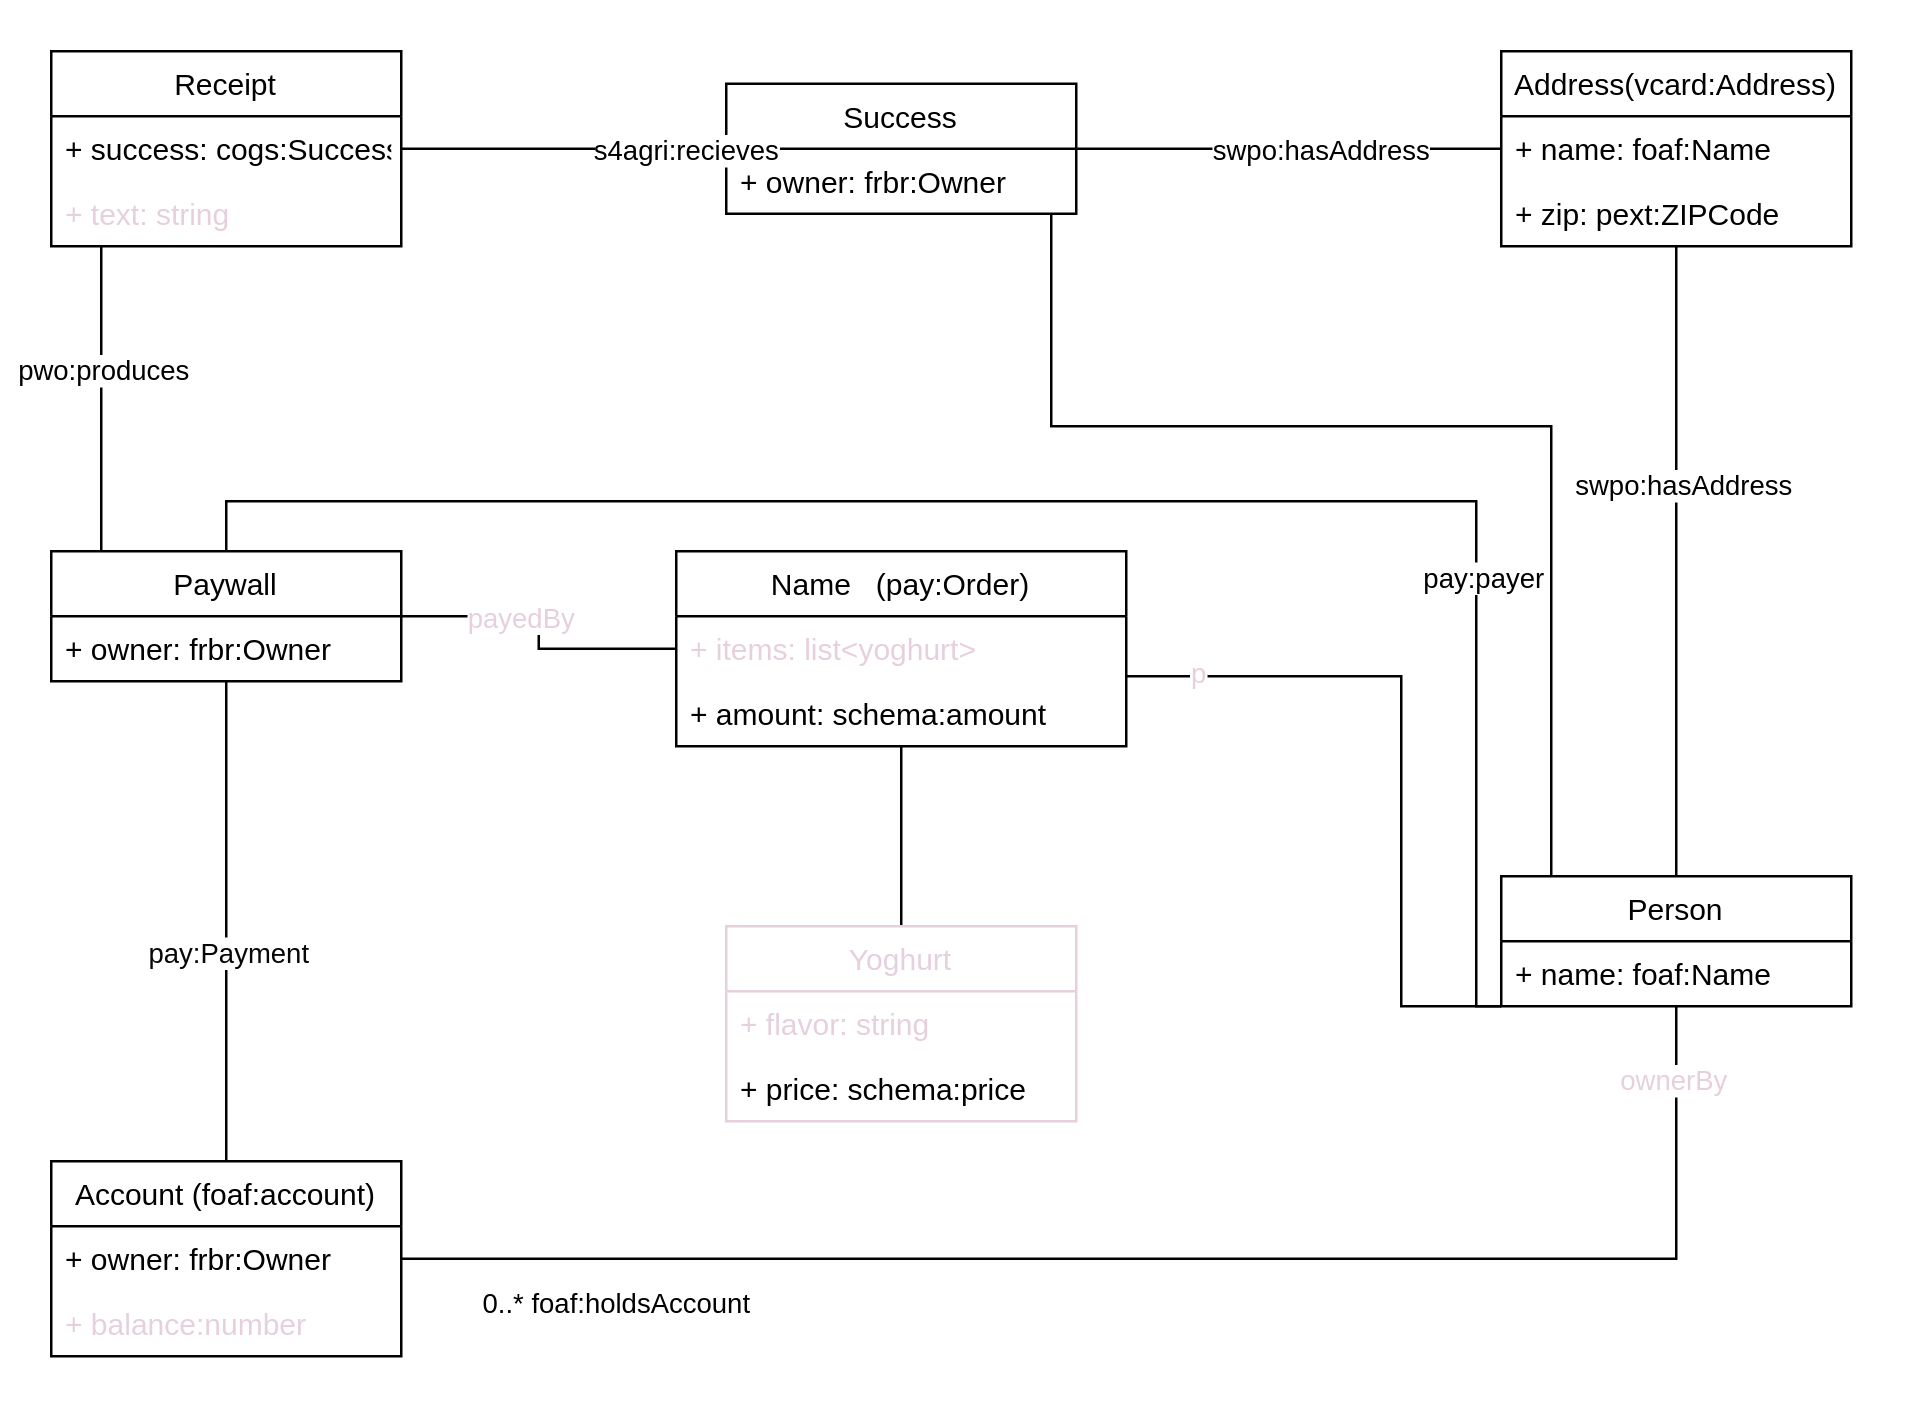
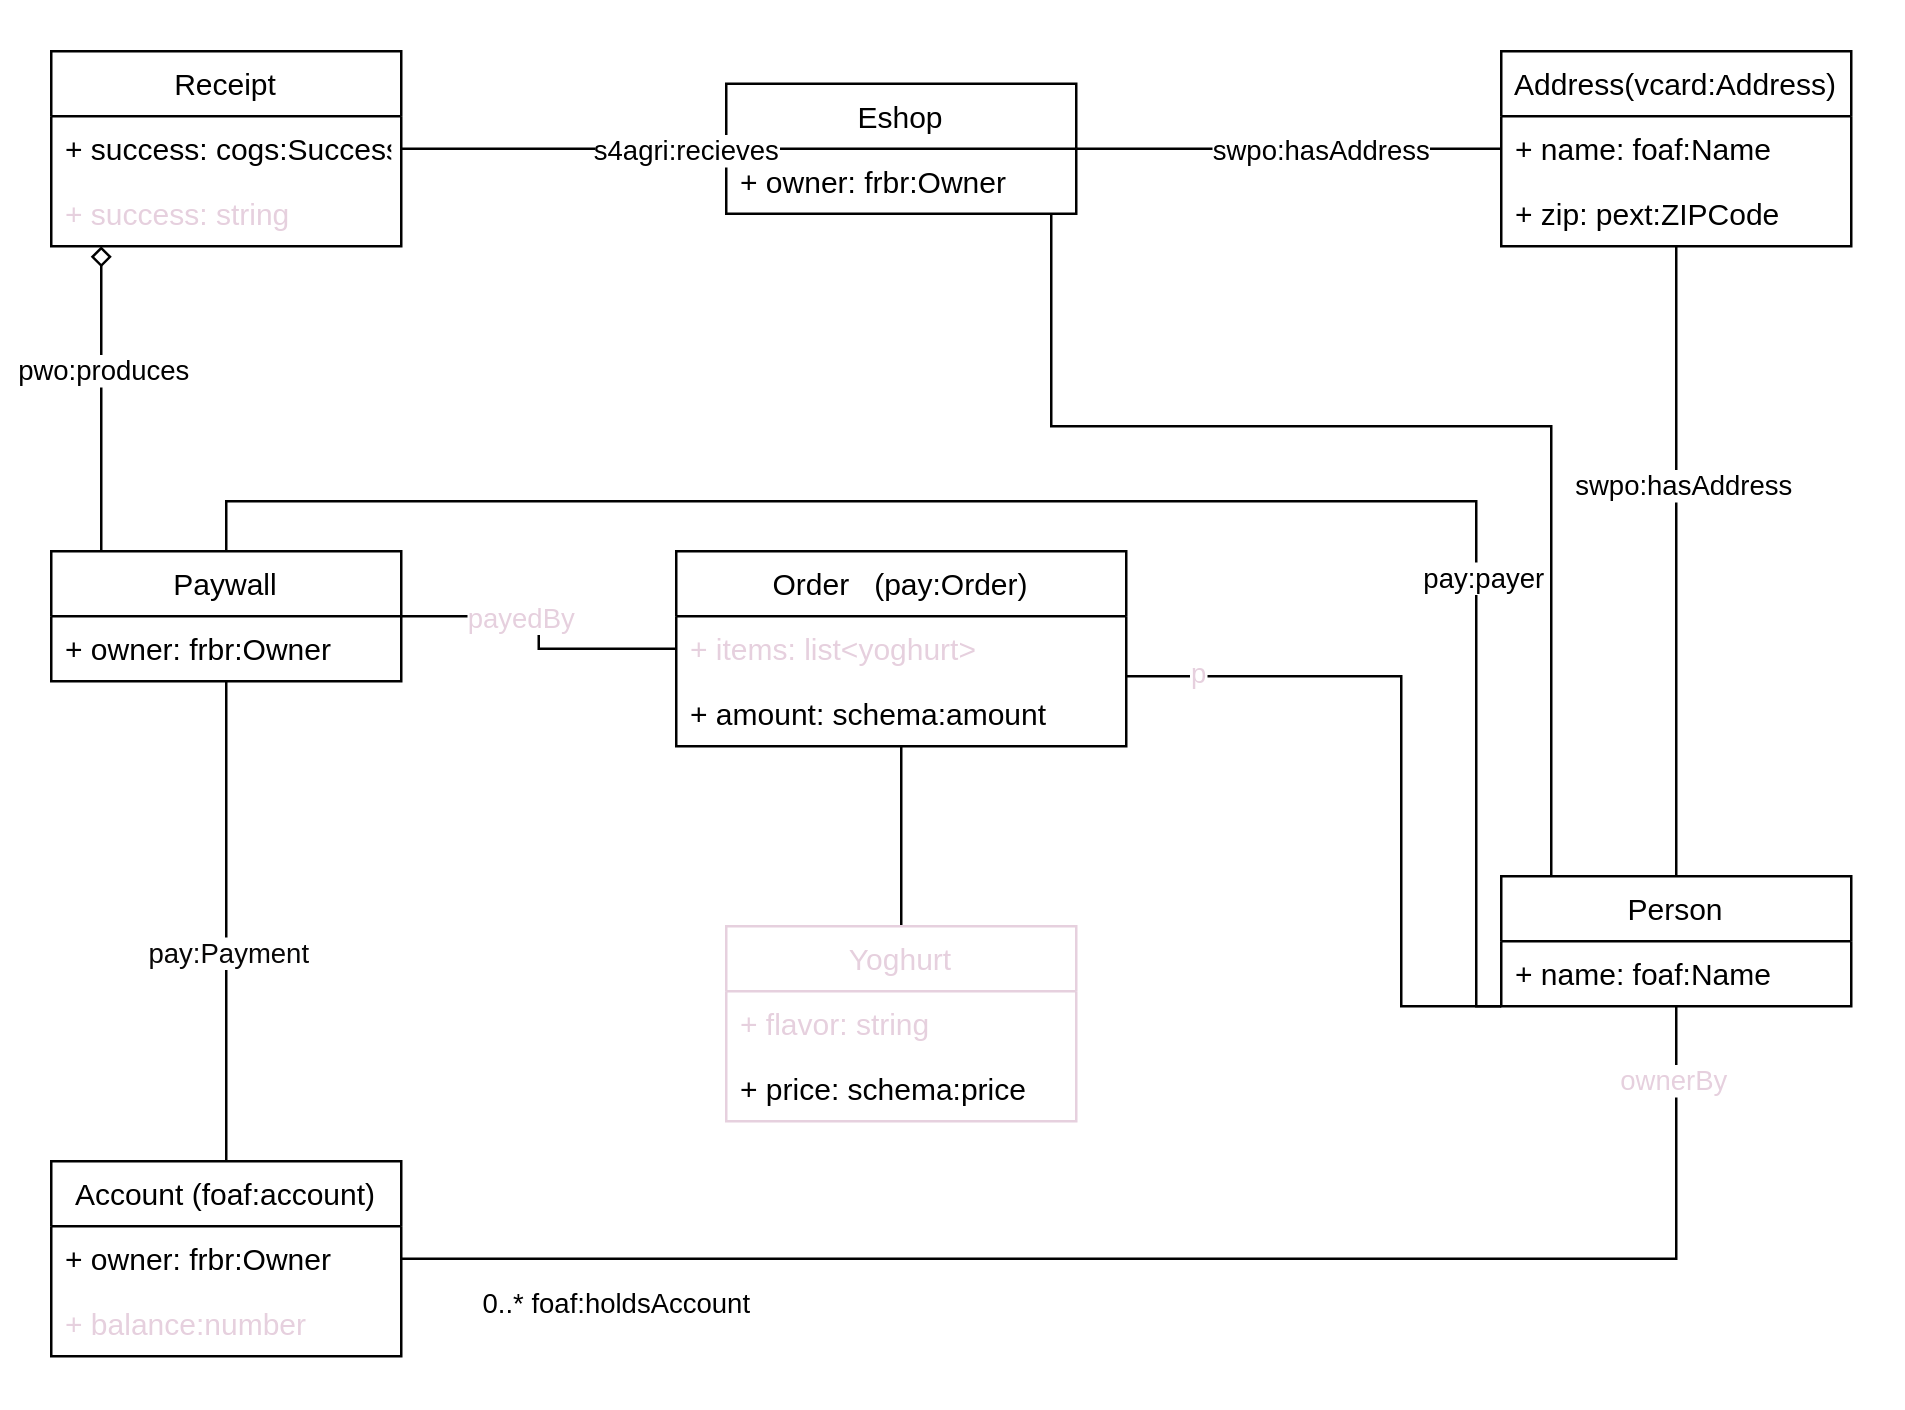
  <mxCell id="0" />
  <mxCell id="1" parent="0" />
  <mxCell id="2" style="edgeStyle=orthogonalEdgeStyle;rounded=0;orthogonalLoop=1;jettySize=auto;html=1;fontColor=none;endArrow=none;endFill=0;" edge="1" parent="1" source="4" target="30"><mxGeometry relative="1" as="geometry" /></mxCell>
  <mxCell id="3" value="&lt;font color=&quot;#E6D0DE&quot;&gt;payedBy&lt;/font&gt;" style="edgeLabel;html=1;align=center;verticalAlign=middle;resizable=0;points=[];fontColor=none;" vertex="1" connectable="0" parent="2"><mxGeometry x="0.233" relative="1" as="geometry"><mxPoint as="offset" /></mxGeometry></mxCell>
- <mxCell id="4" value="Name   (pay:Order)" style="swimlane;fontStyle=0;childLayout=stackLayout;horizontal=1;startSize=26;fillColor=none;horizontalStack=0;resizeParent=1;resizeParentMax=0;resizeLast=0;collapsible=1;marginBottom=0;" vertex="1" parent="1"><mxGeometry x="270" y="220" width="180" height="78" as="geometry" /></mxCell>
+ <mxCell id="4" value="Order   (pay:Order)" style="swimlane;fontStyle=0;childLayout=stackLayout;horizontal=1;startSize=26;fillColor=none;horizontalStack=0;resizeParent=1;resizeParentMax=0;resizeLast=0;collapsible=1;marginBottom=0;" vertex="1" parent="1"><mxGeometry x="270" y="220" width="180" height="78" as="geometry" /></mxCell>
  <mxCell id="5" value="+ items: list&lt;yoghurt&gt;" style="text;strokeColor=none;fillColor=none;align=left;verticalAlign=top;spacingLeft=4;spacingRight=4;overflow=hidden;rotatable=0;points=[[0,0.5],[1,0.5]];portConstraint=eastwest;fontColor=#E6D0DE;" vertex="1" parent="4"><mxGeometry y="26" width="180" height="26" as="geometry" /></mxCell>
  <mxCell id="6" value="+ amount: schema:amount" style="text;strokeColor=none;fillColor=none;align=left;verticalAlign=top;spacingLeft=4;spacingRight=4;overflow=hidden;rotatable=0;points=[[0,0.5],[1,0.5]];portConstraint=eastwest;" vertex="1" parent="4"><mxGeometry y="52" width="180" height="26" as="geometry" /></mxCell>
  <mxCell id="7" style="edgeStyle=orthogonalEdgeStyle;rounded=0;orthogonalLoop=1;jettySize=auto;html=1;endArrow=none;endFill=0;" edge="1" parent="1" source="11" target="17"><mxGeometry relative="1" as="geometry" /></mxCell>
  <mxCell id="8" value="swpo:hasAddress" style="edgeLabel;html=1;align=center;verticalAlign=middle;resizable=0;points=[];" vertex="1" connectable="0" parent="7"><mxGeometry x="0.247" y="-2" relative="1" as="geometry"><mxPoint as="offset" /></mxGeometry></mxCell>
  <mxCell id="9" style="edgeStyle=orthogonalEdgeStyle;rounded=0;orthogonalLoop=1;jettySize=auto;html=1;fontColor=#E6D0DE;endArrow=none;endFill=0;" edge="1" parent="1" source="11" target="5"><mxGeometry relative="1" as="geometry"><Array as="points"><mxPoint x="560" y="402" /><mxPoint x="560" y="270" /></Array></mxGeometry></mxCell>
  <mxCell id="10" value="p" style="edgeLabel;html=1;align=center;verticalAlign=middle;resizable=0;points=[];fontColor=#E6D0DE;" vertex="1" connectable="0" parent="9"><mxGeometry x="0.801" y="-2" relative="1" as="geometry"><mxPoint as="offset" /></mxGeometry></mxCell>
  <mxCell id="11" value="Person" style="swimlane;fontStyle=0;childLayout=stackLayout;horizontal=1;startSize=26;fillColor=none;horizontalStack=0;resizeParent=1;resizeParentMax=0;resizeLast=0;collapsible=1;marginBottom=0;" vertex="1" parent="1"><mxGeometry x="600" y="350" width="140" height="52" as="geometry" /></mxCell>
  <mxCell id="12" value="+ name: foaf:Name" style="text;strokeColor=none;fillColor=none;align=left;verticalAlign=top;spacingLeft=4;spacingRight=4;overflow=hidden;rotatable=0;points=[[0,0.5],[1,0.5]];portConstraint=eastwest;" vertex="1" parent="11"><mxGeometry y="26" width="140" height="26" as="geometry" /></mxCell>
  <mxCell id="13" style="edgeStyle=orthogonalEdgeStyle;rounded=0;orthogonalLoop=1;jettySize=auto;html=1;fontColor=#080707;endArrow=none;endFill=0;" edge="1" parent="1" source="14" target="4"><mxGeometry relative="1" as="geometry" /></mxCell>
  <mxCell id="14" value="Yoghurt" style="swimlane;fontStyle=0;childLayout=stackLayout;horizontal=1;startSize=26;fillColor=none;horizontalStack=0;resizeParent=1;resizeParentMax=0;resizeLast=0;collapsible=1;marginBottom=0;strokeColor=#E6D0DE;fontColor=#E6D0DE;" vertex="1" parent="1"><mxGeometry x="290" y="370" width="140" height="78" as="geometry" /></mxCell>
  <mxCell id="15" value="+ flavor: string" style="text;strokeColor=none;fillColor=none;align=left;verticalAlign=top;spacingLeft=4;spacingRight=4;overflow=hidden;rotatable=0;points=[[0,0.5],[1,0.5]];portConstraint=eastwest;fontColor=#E6D0DE;" vertex="1" parent="14"><mxGeometry y="26" width="140" height="26" as="geometry" /></mxCell>
  <mxCell id="16" value="+ price: schema:price" style="text;strokeColor=none;fillColor=none;align=left;verticalAlign=top;spacingLeft=4;spacingRight=4;overflow=hidden;rotatable=0;points=[[0,0.5],[1,0.5]];portConstraint=eastwest;" vertex="1" parent="14"><mxGeometry y="52" width="140" height="26" as="geometry" /></mxCell>
  <mxCell id="17" value="Address(vcard:Address)" style="swimlane;fontStyle=0;childLayout=stackLayout;horizontal=1;startSize=26;fillColor=none;horizontalStack=0;resizeParent=1;resizeParentMax=0;resizeLast=0;collapsible=1;marginBottom=0;" vertex="1" parent="1"><mxGeometry x="600" y="20" width="140" height="78" as="geometry" /></mxCell>
  <mxCell id="18" value="+ name: foaf:Name" style="text;strokeColor=none;fillColor=none;align=left;verticalAlign=top;spacingLeft=4;spacingRight=4;overflow=hidden;rotatable=0;points=[[0,0.5],[1,0.5]];portConstraint=eastwest;" vertex="1" parent="17"><mxGeometry y="26" width="140" height="26" as="geometry" /></mxCell>
  <mxCell id="19" value="+ zip: pext:ZIPCode" style="text;strokeColor=none;fillColor=none;align=left;verticalAlign=top;spacingLeft=4;spacingRight=4;overflow=hidden;rotatable=0;points=[[0,0.5],[1,0.5]];portConstraint=eastwest;" vertex="1" parent="17"><mxGeometry y="52" width="140" height="26" as="geometry" /></mxCell>
  <mxCell id="20" style="edgeStyle=orthogonalEdgeStyle;rounded=0;orthogonalLoop=1;jettySize=auto;html=1;endArrow=none;endFill=0;" edge="1" parent="1" source="23" target="17"><mxGeometry relative="1" as="geometry" /></mxCell>
  <mxCell id="21" value="swpo:hasAddress" style="edgeLabel;html=1;align=center;verticalAlign=middle;resizable=0;points=[];" vertex="1" connectable="0" parent="20"><mxGeometry x="0.141" relative="1" as="geometry"><mxPoint as="offset" /></mxGeometry></mxCell>
  <mxCell id="22" style="edgeStyle=orthogonalEdgeStyle;rounded=0;orthogonalLoop=1;jettySize=auto;html=1;endArrow=none;endFill=0;" edge="1" parent="1" source="23" target="11"><mxGeometry relative="1" as="geometry"><Array as="points"><mxPoint x="420" y="170" /><mxPoint x="620" y="170" /></Array></mxGeometry></mxCell>
- <mxCell id="23" value="Success" style="swimlane;fontStyle=0;childLayout=stackLayout;horizontal=1;startSize=26;fillColor=none;horizontalStack=0;resizeParent=1;resizeParentMax=0;resizeLast=0;collapsible=1;marginBottom=0;" vertex="1" parent="1"><mxGeometry x="290" y="33" width="140" height="52" as="geometry" /></mxCell>
+ <mxCell id="23" value="Eshop" style="swimlane;fontStyle=0;childLayout=stackLayout;horizontal=1;startSize=26;fillColor=none;horizontalStack=0;resizeParent=1;resizeParentMax=0;resizeLast=0;collapsible=1;marginBottom=0;" vertex="1" parent="1"><mxGeometry x="290" y="33" width="140" height="52" as="geometry" /></mxCell>
  <mxCell id="24" value="+ owner: frbr:Owner" style="text;strokeColor=none;fillColor=none;align=left;verticalAlign=top;spacingLeft=4;spacingRight=4;overflow=hidden;rotatable=0;points=[[0,0.5],[1,0.5]];portConstraint=eastwest;" vertex="1" parent="23"><mxGeometry y="26" width="140" height="26" as="geometry" /></mxCell>
  <mxCell id="25" style="edgeStyle=orthogonalEdgeStyle;rounded=0;orthogonalLoop=1;jettySize=auto;html=1;fontColor=#E6D0DE;endArrow=none;endFill=0;" edge="1" parent="1" source="30" target="11"><mxGeometry relative="1" as="geometry"><Array as="points"><mxPoint x="90" y="200" /><mxPoint x="590" y="200" /><mxPoint x="590" y="402" /></Array></mxGeometry></mxCell>
  <mxCell id="26" value="Text" style="edgeLabel;html=1;align=center;verticalAlign=middle;resizable=0;points=[];noLabel=1;fontColor=none;" vertex="1" connectable="0" parent="25"><mxGeometry x="0.54" y="2" relative="1" as="geometry"><mxPoint as="offset" /></mxGeometry></mxCell>
  <mxCell id="27" value="pay:payer" style="edgeLabel;html=1;align=center;verticalAlign=middle;resizable=0;points=[];fontColor=none;" vertex="1" connectable="0" parent="25"><mxGeometry x="0.502" y="2" relative="1" as="geometry"><mxPoint as="offset" /></mxGeometry></mxCell>
- <mxCell id="28" style="edgeStyle=orthogonalEdgeStyle;rounded=0;orthogonalLoop=1;jettySize=auto;html=1;fontColor=none;endArrow=none;endFill=0;" edge="1" parent="1" source="30" target="42"><mxGeometry relative="1" as="geometry"><Array as="points"><mxPoint x="40" y="150" /><mxPoint x="40" y="150" /></Array></mxGeometry></mxCell>
+ <mxCell id="28" style="edgeStyle=orthogonalEdgeStyle;rounded=0;orthogonalLoop=1;jettySize=auto;html=1;fontColor=none;endArrow=diamond;endFill=0;" edge="1" parent="1" source="30" target="42"><mxGeometry relative="1" as="geometry"><Array as="points"><mxPoint x="40" y="150" /><mxPoint x="40" y="150" /></Array></mxGeometry></mxCell>
  <mxCell id="29" value="pwo:produces" style="edgeLabel;html=1;align=center;verticalAlign=middle;resizable=0;points=[];fontColor=none;" vertex="1" connectable="0" parent="28"><mxGeometry x="0.197" relative="1" as="geometry"><mxPoint as="offset" /></mxGeometry></mxCell>
  <mxCell id="30" value="Paywall" style="swimlane;fontStyle=0;childLayout=stackLayout;horizontal=1;startSize=26;fillColor=none;horizontalStack=0;resizeParent=1;resizeParentMax=0;resizeLast=0;collapsible=1;marginBottom=0;" vertex="1" parent="1"><mxGeometry x="20" y="220" width="140" height="52" as="geometry" /></mxCell>
  <mxCell id="31" value="+ owner: frbr:Owner" style="text;strokeColor=none;fillColor=none;align=left;verticalAlign=top;spacingLeft=4;spacingRight=4;overflow=hidden;rotatable=0;points=[[0,0.5],[1,0.5]];portConstraint=eastwest;" vertex="1" parent="30"><mxGeometry y="26" width="140" height="26" as="geometry" /></mxCell>
  <mxCell id="32" style="edgeStyle=orthogonalEdgeStyle;rounded=0;orthogonalLoop=1;jettySize=auto;html=1;endArrow=none;endFill=0;" edge="1" parent="1" source="37" target="30"><mxGeometry relative="1" as="geometry"><mxPoint x="88.46" y="297.402" as="targetPoint" /></mxGeometry></mxCell>
  <mxCell id="33" value="pay:Payment" style="edgeLabel;html=1;align=center;verticalAlign=middle;resizable=0;points=[];fontColor=#080707;" vertex="1" connectable="0" parent="32"><mxGeometry x="-0.125" relative="1" as="geometry"><mxPoint as="offset" /></mxGeometry></mxCell>
  <mxCell id="34" style="edgeStyle=orthogonalEdgeStyle;rounded=0;orthogonalLoop=1;jettySize=auto;html=1;endArrow=none;endFill=0;" edge="1" parent="1" source="37" target="11"><mxGeometry relative="1" as="geometry" /></mxCell>
  <mxCell id="35" value="0..* foaf:holdsAccount" style="edgeLabel;html=1;align=center;verticalAlign=middle;resizable=0;points=[];" vertex="1" connectable="0" parent="34"><mxGeometry x="-0.043" y="-3" relative="1" as="geometry"><mxPoint x="-207" y="14" as="offset" /></mxGeometry></mxCell>
  <mxCell id="36" value="&lt;font color=&quot;#E6D0DE&quot;&gt;ownerBy&lt;/font&gt;" style="edgeLabel;html=1;align=center;verticalAlign=middle;resizable=0;points=[];" vertex="1" connectable="0" parent="34"><mxGeometry x="0.906" y="2" relative="1" as="geometry"><mxPoint as="offset" /></mxGeometry></mxCell>
  <mxCell id="37" value="Account (foaf:account)" style="swimlane;fontStyle=0;childLayout=stackLayout;horizontal=1;startSize=26;fillColor=none;horizontalStack=0;resizeParent=1;resizeParentMax=0;resizeLast=0;collapsible=1;marginBottom=0;" vertex="1" parent="1"><mxGeometry x="20" y="464" width="140" height="78" as="geometry" /></mxCell>
  <mxCell id="38" value="+ owner: frbr:Owner" style="text;strokeColor=none;fillColor=none;align=left;verticalAlign=top;spacingLeft=4;spacingRight=4;overflow=hidden;rotatable=0;points=[[0,0.5],[1,0.5]];portConstraint=eastwest;" vertex="1" parent="37"><mxGeometry y="26" width="140" height="26" as="geometry" /></mxCell>
  <mxCell id="39" value="+ balance:number" style="text;strokeColor=none;fillColor=none;align=left;verticalAlign=top;spacingLeft=4;spacingRight=4;overflow=hidden;rotatable=0;points=[[0,0.5],[1,0.5]];portConstraint=eastwest;fontColor=#E6D0DE;" vertex="1" parent="37"><mxGeometry y="52" width="140" height="26" as="geometry" /></mxCell>
  <mxCell id="40" style="edgeStyle=orthogonalEdgeStyle;rounded=0;orthogonalLoop=1;jettySize=auto;html=1;fontColor=none;endArrow=block;endFill=0;" edge="1" parent="1" source="42" target="23"><mxGeometry relative="1" as="geometry" /></mxCell>
  <mxCell id="41" value="s4agri:recieves" style="edgeLabel;html=1;align=center;verticalAlign=middle;resizable=0;points=[];fontColor=none;" vertex="1" connectable="0" parent="40"><mxGeometry x="0.744" relative="1" as="geometry"><mxPoint as="offset" /></mxGeometry></mxCell>
  <mxCell id="42" value="Receipt" style="swimlane;fontStyle=0;childLayout=stackLayout;horizontal=1;startSize=26;fillColor=none;horizontalStack=0;resizeParent=1;resizeParentMax=0;resizeLast=0;collapsible=1;marginBottom=0;" vertex="1" parent="1"><mxGeometry x="20" y="20" width="140" height="78" as="geometry" /></mxCell>
  <mxCell id="43" value="+ success: cogs:Success" style="text;strokeColor=none;fillColor=none;align=left;verticalAlign=top;spacingLeft=4;spacingRight=4;overflow=hidden;rotatable=0;points=[[0,0.5],[1,0.5]];portConstraint=eastwest;" vertex="1" parent="42"><mxGeometry y="26" width="140" height="26" as="geometry" /></mxCell>
- <mxCell id="44" value="+ text: string" style="text;strokeColor=none;fillColor=none;align=left;verticalAlign=top;spacingLeft=4;spacingRight=4;overflow=hidden;rotatable=0;points=[[0,0.5],[1,0.5]];portConstraint=eastwest;fontColor=#E6D0DE;" vertex="1" parent="42"><mxGeometry y="52" width="140" height="26" as="geometry" /></mxCell>
+ <mxCell id="44" value="+ success: string" style="text;strokeColor=none;fillColor=none;align=left;verticalAlign=top;spacingLeft=4;spacingRight=4;overflow=hidden;rotatable=0;points=[[0,0.5],[1,0.5]];portConstraint=eastwest;fontColor=#E6D0DE;" vertex="1" parent="42"><mxGeometry y="52" width="140" height="26" as="geometry" /></mxCell>
